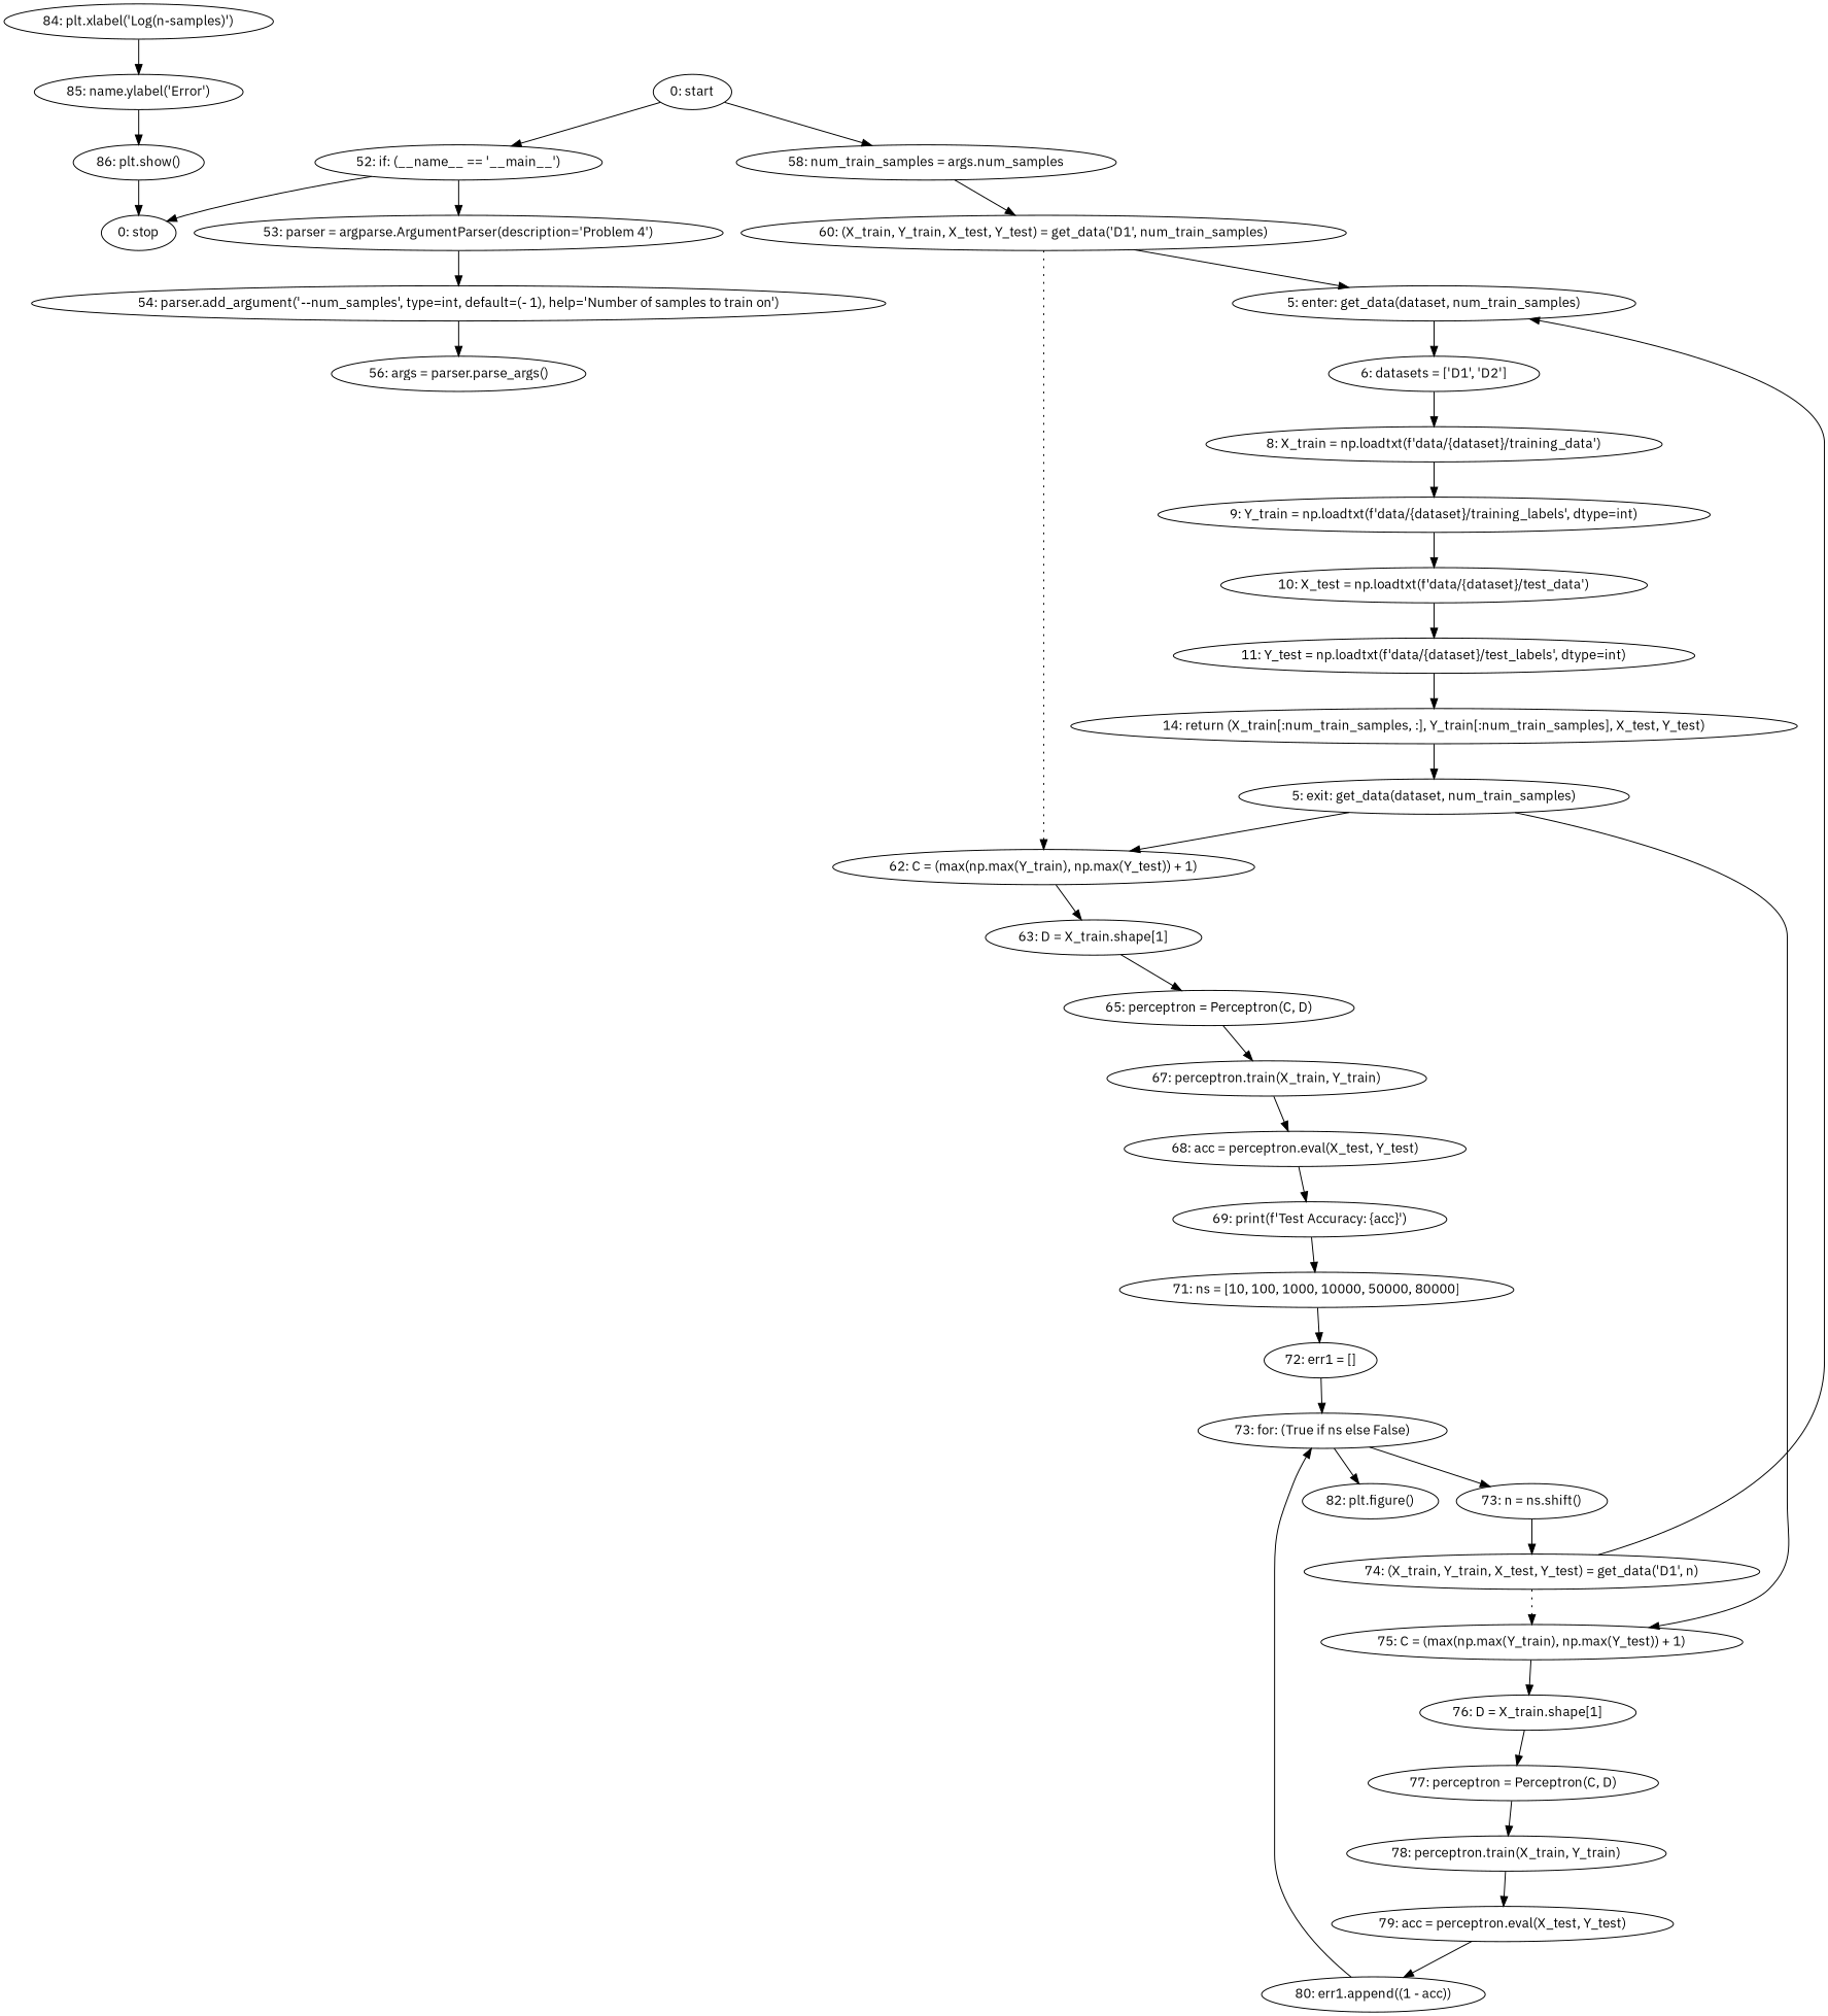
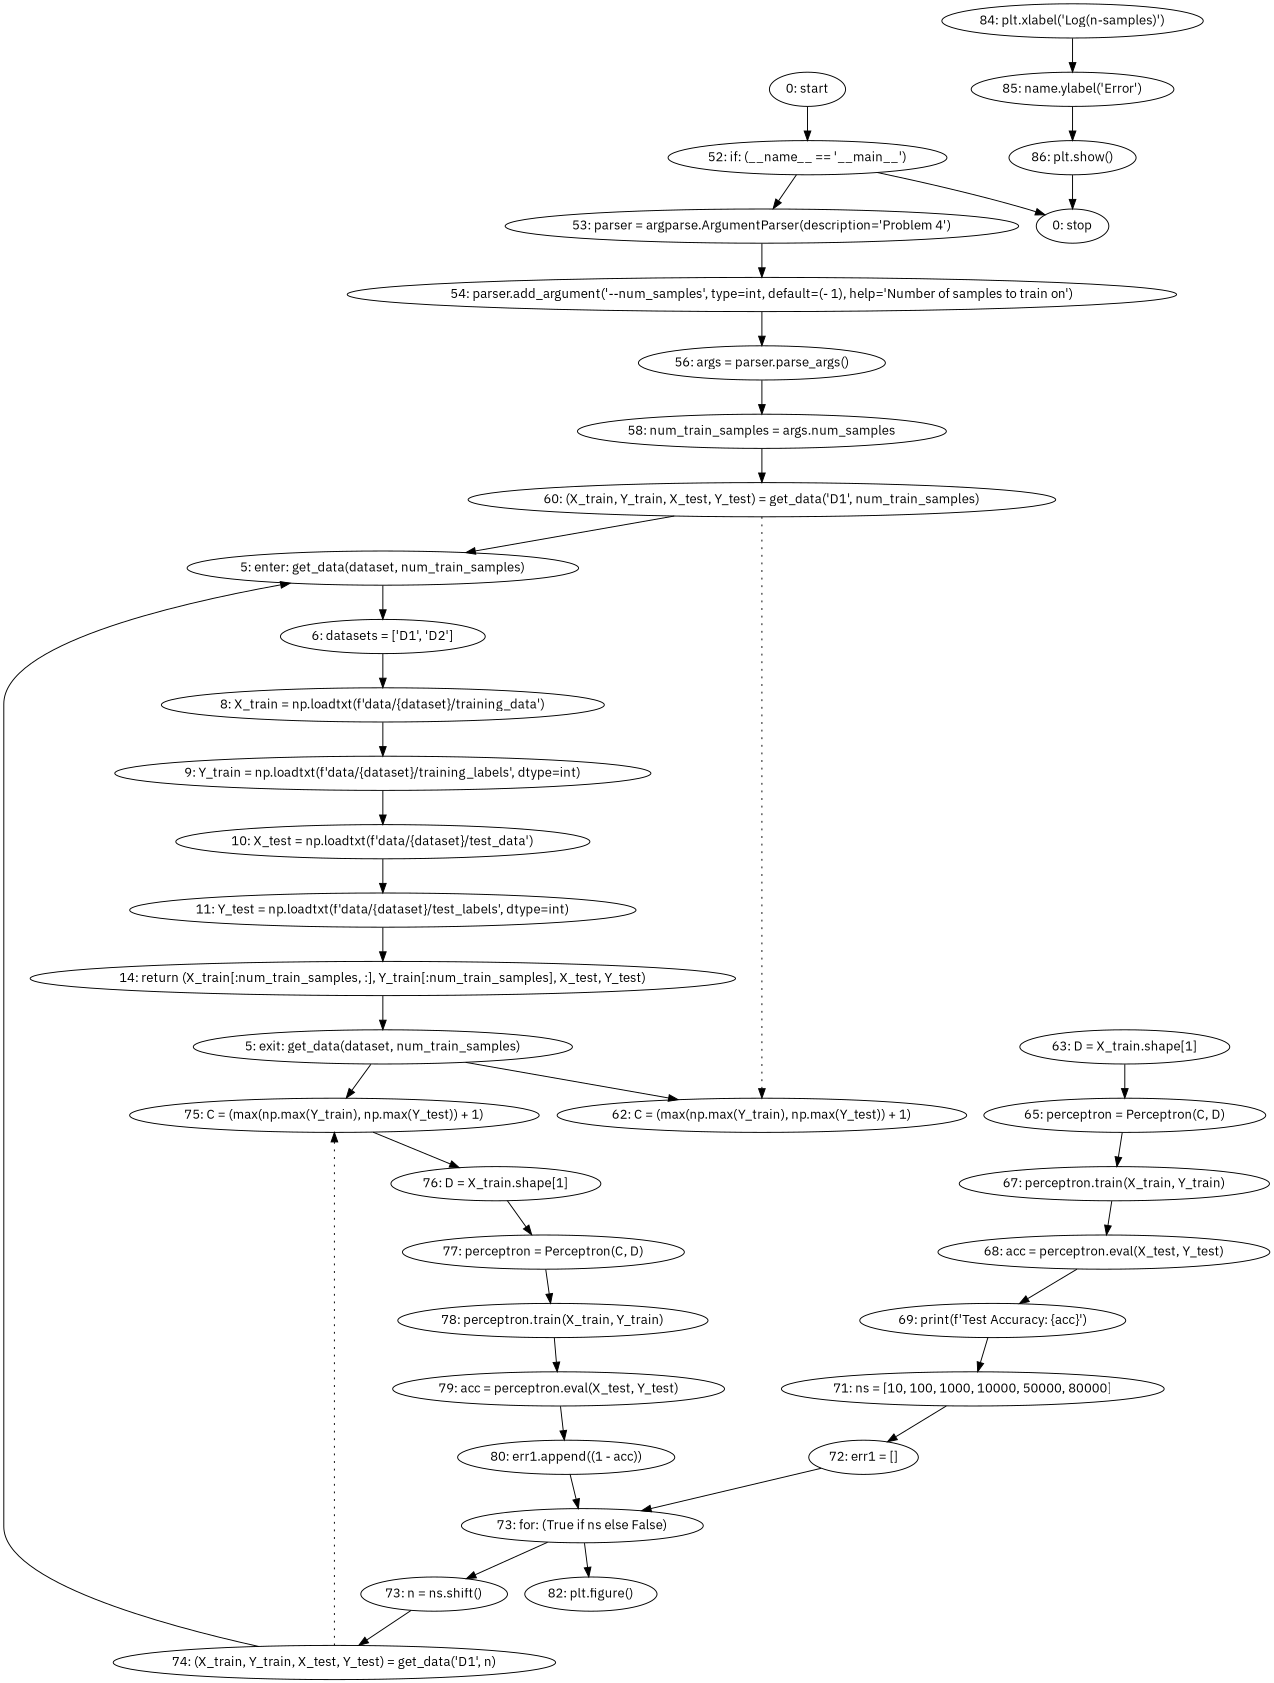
  strict digraph {
    fontname="IBM Plex Sans"
    node [fontname="IBM Plex Sans"]
    edge [fontname="IBM Plex Sans"]
    n1 [label="0: start"]
    n2 [label="52: if: (__name__ == '__main__')"]
    n3 [label="53: parser = argparse.ArgumentParser(description='Problem 4')"]
    n4 [label="0: stop"]
    n5 [label="54: parser.add_argument('--num_samples', type=int, default=(- 1), help='Number of samples to train on')"]
    n6 [label="56: args = parser.parse_args()"]
    n7 [label="5: enter: get_data(dataset, num_train_samples)"]
    n8 [label="6: datasets = ['D1', 'D2']"]
    n9 [label="8: X_train = np.loadtxt(f'data/{dataset}/training_data')"]
    n10 [label="9: Y_train = np.loadtxt(f'data/{dataset}/training_labels', dtype=int)"]
    n11 [label="10: X_test = np.loadtxt(f'data/{dataset}/test_data')"]
    n12 [label="60: (X_train, Y_train, X_test, Y_test) = get_data('D1', num_train_samples)"]
    n13 [label="62: C = (max(np.max(Y_train), np.max(Y_test)) + 1)"]
    n14 [label="63: D = X_train.shape[1]"]
    n15 [label="65: perceptron = Perceptron(C, D)"]
    n16 [label="67: perceptron.train(X_train, Y_train)"]
    n17 [label="74: (X_train, Y_train, X_test, Y_test) = get_data('D1', n)"]
    n18 [label="75: C = (max(np.max(Y_train), np.max(Y_test)) + 1)"]
    n19 [label="76: D = X_train.shape[1]"]
    n20 [label="77: perceptron = Perceptron(C, D)"]
    n21 [label="78: perceptron.train(X_train, Y_train)"]
    n22 [label="5: exit: get_data(dataset, num_train_samples)"]
    n23 [label="14: return (X_train[:num_train_samples, :], Y_train[:num_train_samples], X_test, Y_test)"]
    n24 [label="11: Y_test = np.loadtxt(f'data/{dataset}/test_labels', dtype=int)"]
    n25 [label="58: num_train_samples = args.num_samples"]
    n26 [label="68: acc = perceptron.eval(X_test, Y_test)"]
    n27 [label="69: print(f'Test Accuracy: {acc}')"]
    n28 [label="71: ns = [10, 100, 1000, 10000, 50000, 80000]"]
    n29 [label="72: err1 = []"]
    n30 [label="73: for: (True if ns else False)"]
    n31 [label="73: n = ns.shift()"]
    n32 [label="82: plt.figure()"]
    n33 [label="84: plt.xlabel('Log(n-samples)')"]
    n34 [label="85: name.ylabel('Error')"]
    n35 [label="80: err1.append((1 - acc))"]
    n36 [label="79: acc = perceptron.eval(X_test, Y_test)"]
    n37 [label="86: plt.show()"]
    n1 -> n2
    n2 -> n3
    n2 -> n4
    n3 -> n5
    n5 -> n6
-   n1 -> n25
+   n6 -> n25
    n7 -> n8
    n8 -> n9
    n9 -> n10
    n10 -> n11
    n11 -> n24
    n12 -> n7
    n12 -> n13 [style=dotted weight=100]
-   n13 -> n14
    n14 -> n15
    n15 -> n16
    n16 -> n26
    n17 -> n7
    n17 -> n18 [style=dotted weight=100]
    n18 -> n19
    n19 -> n20
    n20 -> n21
    n21 -> n36
    n22 -> n13
    n22 -> n18
    n23 -> n22
    n24 -> n23
    n25 -> n12
    n26 -> n27
    n27 -> n28
    n28 -> n29
    n29 -> n30
    n30 -> n31
    n30 -> n32
    n31 -> n17
    n33 -> n34
    n34 -> n37
    n35 -> n30
    n36 -> n35
    n37 -> n4
  }
